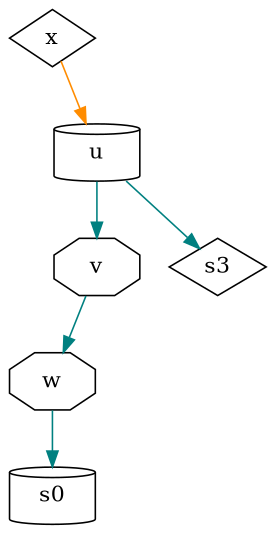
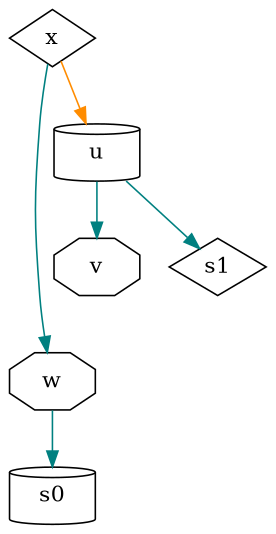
  digraph {
    node [shape=octagon]
    edge [color=teal]
    v
    w
    u [shape=cylinder]
-   s1 [shape=diamond label=s3]
+   s1 [shape=diamond]
    n5 [label=s0 shape=cylinder]
    x [shape=diamond]
-   v -> w
+   x -> w
    w -> n5
    u -> v
    u -> s1
    x -> u [color=darkorange]
  }
